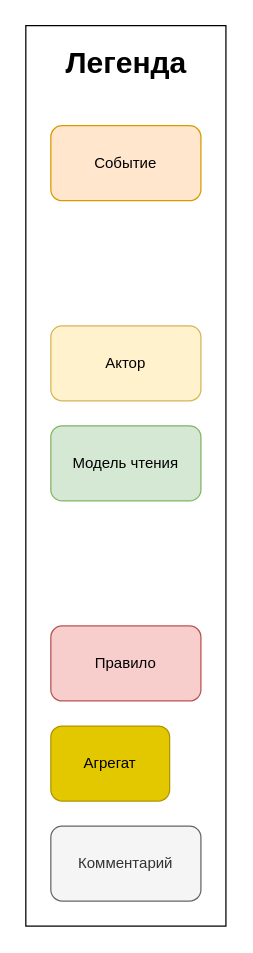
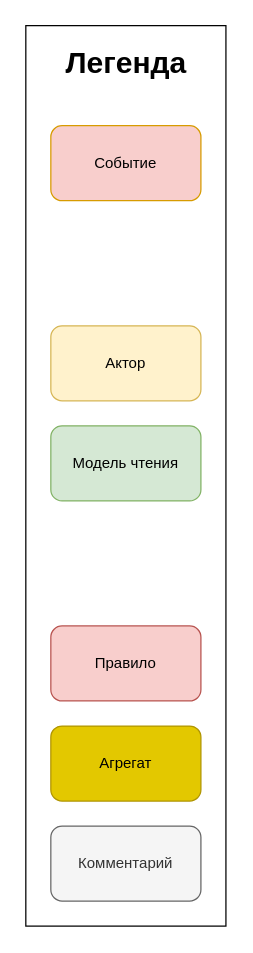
  <mxCell id="0" />
  <mxCell id="1" parent="0" />
  <mxCell id="2" value="" style="rounded=0;whiteSpace=wrap;html=1;" vertex="1" parent="1"><mxGeometry x="20" width="160" height="720" as="geometry" y="20" /></mxCell>
- <mxCell id="3" value="Событие" style="rounded=1;whiteSpace=wrap;html=1;fillColor=#ffe6cc;strokeColor=#d79b00;glass=0;" vertex="1" parent="1"><mxGeometry x="40" y="100" width="120" height="60" as="geometry" /></mxCell>
+ <mxCell id="3" value="Событие" style="rounded=1;whiteSpace=wrap;html=1;fillColor=#f8cecc;strokeColor=#d79b00;glass=0;" vertex="1" parent="1"><mxGeometry x="40" y="100" width="120" height="60" as="geometry" /></mxCell>
  <mxCell id="4" value="Модель чтения" style="rounded=1;whiteSpace=wrap;html=1;fillColor=#d5e8d4;strokeColor=#82b366;" vertex="1" parent="1"><mxGeometry x="40" y="340" width="120" height="60" as="geometry" /></mxCell>
  <mxCell id="5" value="Правило" style="rounded=1;whiteSpace=wrap;html=1;fillColor=#f8cecc;strokeColor=#b85450;" vertex="1" parent="1"><mxGeometry x="40" y="500" width="120" height="60" as="geometry" /></mxCell>
  <mxCell id="6" value="Актор" style="rounded=1;whiteSpace=wrap;html=1;fillColor=#fff2cc;strokeColor=#d6b656;" vertex="1" parent="1"><mxGeometry x="40" y="260" width="120" height="60" as="geometry" /></mxCell>
  <mxCell id="7" value="Комментарий" style="rounded=1;whiteSpace=wrap;html=1;glass=0;fillColor=#f5f5f5;fontColor=#333333;strokeColor=#666666;" vertex="1" parent="1"><mxGeometry x="40" y="660" width="120" height="60" as="geometry" /></mxCell>
- <mxCell id="8" value="Агрегат" style="rounded=1;whiteSpace=wrap;html=1;glass=0;fillColor=#e3c800;fontColor=#000000;strokeColor=#B09500;" vertex="1" parent="1"><mxGeometry x="40" y="580" width="95" height="60" as="geometry" /></mxCell>
+ <mxCell id="8" value="Агрегат" style="rounded=1;whiteSpace=wrap;html=1;glass=0;fillColor=#e3c800;fontColor=#000000;strokeColor=#B09500;" vertex="1" parent="1"><mxGeometry x="40" y="580" width="120" height="60" as="geometry" /></mxCell>
  <mxCell id="9" value="&lt;b&gt;&lt;font style=&quot;font-size: 24px;&quot;&gt;Легенда&lt;/font&gt;&lt;/b&gt;" style="text;html=1;align=center;verticalAlign=middle;resizable=0;points=[];autosize=1;strokeColor=none;fillColor=none;" vertex="1" parent="1"><mxGeometry x="40" y="30" width="120" height="40" as="geometry" /></mxCell>
